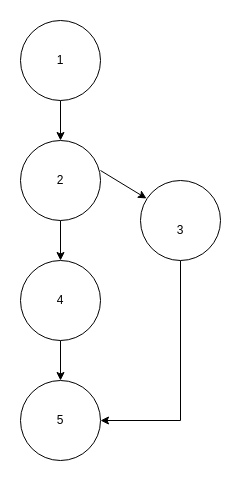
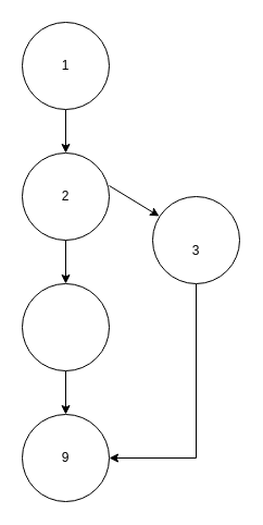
  <mxCell id="0" />
  <mxCell id="1" parent="0" />
  <mxCell id="2" style="edgeStyle=orthogonalEdgeStyle;rounded=0;orthogonalLoop=1;jettySize=auto;html=1;exitX=0.5;exitY=1;exitDx=0;exitDy=0;entryX=0.5;entryY=0;entryDx=0;entryDy=0;" edge="1" parent="1" source="3" target="5"><mxGeometry relative="1" as="geometry" /></mxCell>
  <mxCell id="3" value="" style="ellipse;whiteSpace=wrap;html=1;aspect=fixed;" vertex="1" parent="1"><mxGeometry x="20" y="20" width="80" height="80" as="geometry" /></mxCell>
  <mxCell id="4" style="edgeStyle=orthogonalEdgeStyle;rounded=0;orthogonalLoop=1;jettySize=auto;html=1;exitX=0.5;exitY=1;exitDx=0;exitDy=0;entryX=0.5;entryY=0;entryDx=0;entryDy=0;" edge="1" parent="1" source="5" target="7"><mxGeometry relative="1" as="geometry" /></mxCell>
  <mxCell id="5" value="&lt;span style=&quot;color: rgba(0, 0, 0, 0); font-family: monospace; font-size: 0px; text-align: start; text-wrap-mode: nowrap;&quot;&gt;%3CmxGraphModel%3E%3Croot%3E%3CmxCell%20id%3D%220%22%2F%3E%3CmxCell%20id%3D%221%22%20parent%3D%220%22%2F%3E%3CmxCell%20id%3D%222%22%20value%3D%221%22%20style%3D%22text%3BstrokeColor%3Dnone%3Balign%3Dcenter%3BfillColor%3Dnone%3Bhtml%3D1%3BverticalAlign%3Dmiddle%3BwhiteSpace%3Dwrap%3Brounded%3D0%3B%22%20vertex%3D%221%22%20parent%3D%221%22%3E%3CmxGeometry%20x%3D%22170%22%20y%3D%2265%22%20width%3D%2260%22%20height%3D%2230%22%20as%3D%22geometry%22%2F%3E%3C%2FmxCell%3E%3C%2Froot%3E%3C%2FmxGraphModel%3E&lt;/span&gt;" style="ellipse;whiteSpace=wrap;html=1;aspect=fixed;" vertex="1" parent="1"><mxGeometry x="20" y="140" width="80" height="80" as="geometry" /></mxCell>
  <mxCell id="6" style="edgeStyle=orthogonalEdgeStyle;rounded=0;orthogonalLoop=1;jettySize=auto;html=1;exitX=0.5;exitY=1;exitDx=0;exitDy=0;entryX=0.5;entryY=0;entryDx=0;entryDy=0;" edge="1" parent="1" source="7" target="8"><mxGeometry relative="1" as="geometry" /></mxCell>
  <mxCell id="7" value="" style="ellipse;whiteSpace=wrap;html=1;aspect=fixed;" vertex="1" parent="1"><mxGeometry x="20" y="260" width="80" height="80" as="geometry" /></mxCell>
  <mxCell id="8" value="" style="ellipse;whiteSpace=wrap;html=1;aspect=fixed;" vertex="1" parent="1"><mxGeometry x="20" y="380" width="80" height="80" as="geometry" /></mxCell>
  <mxCell id="9" style="edgeStyle=orthogonalEdgeStyle;rounded=0;orthogonalLoop=1;jettySize=auto;html=1;entryX=1;entryY=0.5;entryDx=0;entryDy=0;" edge="1" parent="1" source="10" target="8"><mxGeometry relative="1" as="geometry"><Array as="points"><mxPoint x="180" y="420" /></Array></mxGeometry></mxCell>
  <mxCell id="10" value="" style="ellipse;whiteSpace=wrap;html=1;aspect=fixed;" vertex="1" parent="1"><mxGeometry x="140" y="180" width="80" height="80" as="geometry" /></mxCell>
  <mxCell id="11" value="" style="endArrow=classic;html=1;rounded=0;entryX=0.075;entryY=0.225;entryDx=0;entryDy=0;entryPerimeter=0;" edge="1" parent="1" target="10"><mxGeometry width="50" height="50" relative="1" as="geometry"><mxPoint x="100" y="170" as="sourcePoint" /><mxPoint x="130" y="300" as="targetPoint" /></mxGeometry></mxCell>
  <mxCell id="12" value="1" style="text;strokeColor=none;align=center;fillColor=none;html=1;verticalAlign=middle;whiteSpace=wrap;rounded=0;" vertex="1" parent="1"><mxGeometry x="30" y="45" width="60" height="30" as="geometry" /></mxCell>
  <mxCell id="13" value="2" style="text;strokeColor=none;align=center;fillColor=none;html=1;verticalAlign=middle;whiteSpace=wrap;rounded=0;" vertex="1" parent="1"><mxGeometry x="30" y="165" width="60" height="30" as="geometry" /></mxCell>
  <mxCell id="14" value="3" style="text;strokeColor=none;align=center;fillColor=none;html=1;verticalAlign=middle;whiteSpace=wrap;rounded=0;" vertex="1" parent="1"><mxGeometry x="150" y="215" width="60" height="30" as="geometry" /></mxCell>
- <mxCell id="15" value="4" style="text;strokeColor=none;align=center;fillColor=none;html=1;verticalAlign=middle;whiteSpace=wrap;rounded=0;" vertex="1" parent="1"><mxGeometry x="30" y="285" width="60" height="30" as="geometry" /></mxCell>
- <mxCell id="16" value="5" style="text;strokeColor=none;align=center;fillColor=none;html=1;verticalAlign=middle;whiteSpace=wrap;rounded=0;" vertex="1" parent="1"><mxGeometry x="30" y="405" width="60" height="30" as="geometry" /></mxCell>
+ <mxCell id="16" value="9" style="text;strokeColor=none;align=center;fillColor=none;html=1;verticalAlign=middle;whiteSpace=wrap;rounded=0;" vertex="1" parent="1"><mxGeometry x="30" y="405" width="60" height="30" as="geometry" /></mxCell>
